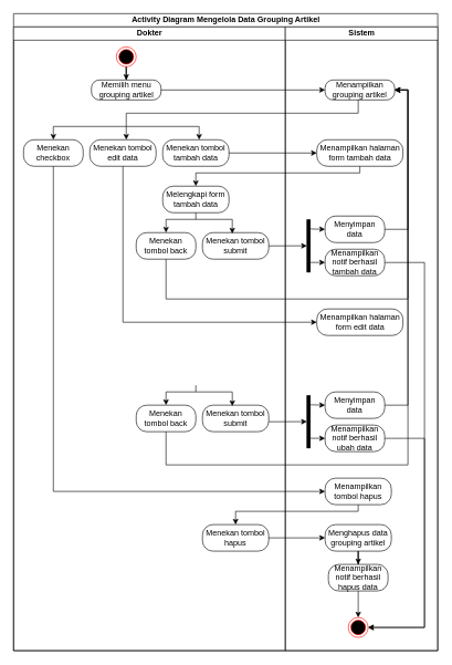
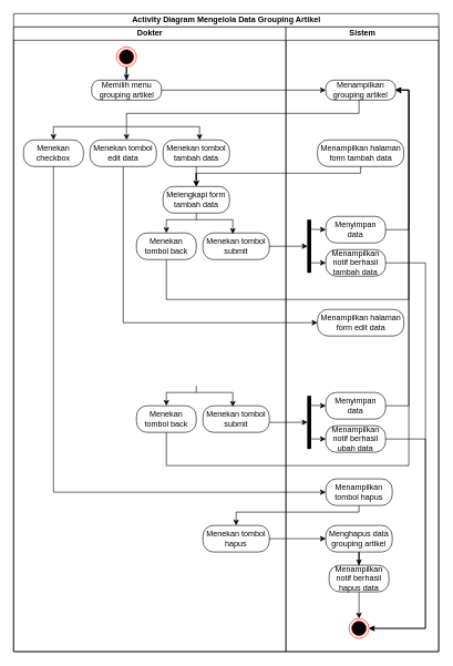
  <mxCell id="0" />
  <mxCell id="1" parent="0" />
  <mxCell id="2" value="Activity Diagram Mengelola Data Grouping Artikel" style="swimlane;childLayout=stackLayout;resizeParent=1;resizeParentMax=0;startSize=20;html=1;" vertex="1" parent="1"><mxGeometry x="20" y="20" width="640" height="960" as="geometry" /></mxCell>
  <mxCell id="3" value="Dokter" style="swimlane;startSize=20;html=1;" vertex="1" parent="2"><mxGeometry y="20" width="410" height="940" as="geometry" /></mxCell>
  <mxCell id="4" value="" style="edgeStyle=orthogonalEdgeStyle;rounded=0;orthogonalLoop=1;jettySize=auto;html=1;" edge="1" parent="3" source="5" target="6"><mxGeometry relative="1" as="geometry" /></mxCell>
  <mxCell id="5" value="" style="ellipse;html=1;shape=endState;fillColor=#000000;strokeColor=#ff0000;" vertex="1" parent="3"><mxGeometry x="155.0" y="30" width="30" height="30" as="geometry" /></mxCell>
  <mxCell id="6" value="Memilih menu grouping artikel" style="rounded=1;whiteSpace=wrap;html=1;arcSize=40;fontColor=#000000;fillColor=default;strokeColor=default;" vertex="1" parent="3"><mxGeometry x="117.5" y="80" width="105" height="30" as="geometry" /></mxCell>
  <mxCell id="7" value="Menekan checkbox" style="rounded=1;whiteSpace=wrap;html=1;arcSize=40;fontColor=#000000;fillColor=default;strokeColor=default;" vertex="1" parent="3"><mxGeometry x="15" y="170" width="90" height="40" as="geometry" /></mxCell>
  <mxCell id="8" value="Menekan tombol edit data" style="rounded=1;whiteSpace=wrap;html=1;arcSize=40;fontColor=#000000;fillColor=default;strokeColor=default;" vertex="1" parent="3"><mxGeometry x="115" y="170" width="100" height="40" as="geometry" /></mxCell>
  <mxCell id="9" value="Menekan tombol tambah data" style="rounded=1;whiteSpace=wrap;html=1;arcSize=40;fontColor=#000000;fillColor=default;strokeColor=default;" vertex="1" parent="3"><mxGeometry x="225" y="170" width="100" height="40" as="geometry" /></mxCell>
  <mxCell id="10" value="Melengkapi form tambah data" style="rounded=1;whiteSpace=wrap;html=1;arcSize=40;fontColor=#000000;fillColor=default;strokeColor=default;" vertex="1" parent="3"><mxGeometry x="225" y="240" width="100" height="40" as="geometry" /></mxCell>
  <mxCell id="11" value="Menekan tombol back" style="rounded=1;whiteSpace=wrap;html=1;arcSize=40;fontColor=#000000;fillColor=default;strokeColor=default;" vertex="1" parent="3"><mxGeometry x="185" y="310" width="90" height="40" as="geometry" /></mxCell>
  <mxCell id="12" value="Menekan tombol submit" style="rounded=1;whiteSpace=wrap;html=1;arcSize=40;fontColor=#000000;fillColor=default;strokeColor=default;" vertex="1" parent="3"><mxGeometry x="285" y="310" width="100" height="40" as="geometry" /></mxCell>
  <mxCell id="13" value="Menekan tombol back" style="rounded=1;whiteSpace=wrap;html=1;arcSize=40;fontColor=#000000;fillColor=default;strokeColor=default;" vertex="1" parent="3"><mxGeometry x="185" y="570" width="90" height="40" as="geometry" /></mxCell>
  <mxCell id="14" value="Menekan tombol submit" style="rounded=1;whiteSpace=wrap;html=1;arcSize=40;fontColor=#000000;fillColor=default;strokeColor=default;" vertex="1" parent="3"><mxGeometry x="285" y="570" width="100" height="40" as="geometry" /></mxCell>
  <mxCell id="15" value="" style="endArrow=none;html=1;rounded=0;exitX=0.5;exitY=1;exitDx=0;exitDy=0;" edge="1" parent="3"><mxGeometry width="50" height="50" relative="1" as="geometry"><mxPoint x="275" y="540" as="sourcePoint" /><mxPoint x="275" y="550" as="targetPoint" /></mxGeometry></mxCell>
  <mxCell id="16" value="" style="endArrow=none;html=1;rounded=0;" edge="1" parent="3"><mxGeometry width="50" height="50" relative="1" as="geometry"><mxPoint x="230" y="550" as="sourcePoint" /><mxPoint x="330" y="550" as="targetPoint" /></mxGeometry></mxCell>
  <mxCell id="17" value="" style="endArrow=classic;html=1;rounded=0;entryX=0.5;entryY=0;entryDx=0;entryDy=0;" edge="1" parent="3" target="13"><mxGeometry width="50" height="50" relative="1" as="geometry"><mxPoint x="230" y="550" as="sourcePoint" /><mxPoint x="300" y="490" as="targetPoint" /></mxGeometry></mxCell>
  <mxCell id="18" value="" style="endArrow=classic;html=1;rounded=0;entryX=0.45;entryY=0.035;entryDx=0;entryDy=0;entryPerimeter=0;" edge="1" parent="3" target="14"><mxGeometry width="50" height="50" relative="1" as="geometry"><mxPoint x="330" y="550" as="sourcePoint" /><mxPoint x="300" y="490" as="targetPoint" /></mxGeometry></mxCell>
  <mxCell id="19" value="Menekan tombol hapus" style="rounded=1;whiteSpace=wrap;html=1;arcSize=40;fontColor=#000000;fillColor=default;strokeColor=default;" vertex="1" parent="3"><mxGeometry x="285" y="750" width="100" height="40" as="geometry" /></mxCell>
  <mxCell id="20" value="Sistem" style="swimlane;startSize=20;html=1;" vertex="1" parent="2"><mxGeometry x="410" y="20" width="230" height="940" as="geometry" /></mxCell>
  <mxCell id="21" value="Menampilkan grouping artikel" style="rounded=1;whiteSpace=wrap;html=1;arcSize=40;fontColor=#000000;fillColor=default;strokeColor=default;" vertex="1" parent="20"><mxGeometry x="60" y="80" width="105" height="30" as="geometry" /></mxCell>
  <mxCell id="22" value="Menampilkan halaman form tambah data" style="rounded=1;whiteSpace=wrap;html=1;arcSize=40;fontColor=#000000;fillColor=default;strokeColor=default;" vertex="1" parent="20"><mxGeometry x="47.5" y="170" width="130" height="40" as="geometry" /></mxCell>
  <mxCell id="23" value="" style="shape=line;html=1;strokeWidth=6;strokeColor=default;rotation=90;" vertex="1" parent="20"><mxGeometry x="-5" y="325" width="80" height="10" as="geometry" /></mxCell>
  <mxCell id="24" style="edgeStyle=orthogonalEdgeStyle;rounded=0;orthogonalLoop=1;jettySize=auto;html=1;entryX=1;entryY=0.5;entryDx=0;entryDy=0;" edge="1" parent="20" source="25" target="21"><mxGeometry relative="1" as="geometry"><Array as="points"><mxPoint x="185" y="305" /><mxPoint x="185" y="95" /></Array></mxGeometry></mxCell>
  <mxCell id="25" value="Menyimpan data" style="rounded=1;whiteSpace=wrap;html=1;arcSize=40;fontColor=#000000;fillColor=default;strokeColor=default;" vertex="1" parent="20"><mxGeometry x="60" y="285" width="90" height="40" as="geometry" /></mxCell>
  <mxCell id="26" style="edgeStyle=orthogonalEdgeStyle;rounded=0;orthogonalLoop=1;jettySize=auto;html=1;entryX=1;entryY=0.5;entryDx=0;entryDy=0;" edge="1" parent="20" source="27" target="44"><mxGeometry relative="1" as="geometry"><Array as="points"><mxPoint x="210" y="355" /><mxPoint x="210" y="905" /></Array></mxGeometry></mxCell>
  <mxCell id="27" value="Menampilkan notif berhasil tambah data" style="rounded=1;whiteSpace=wrap;html=1;arcSize=40;fontColor=#000000;fillColor=default;strokeColor=default;" vertex="1" parent="20"><mxGeometry x="60" y="335" width="90" height="40" as="geometry" /></mxCell>
  <mxCell id="28" value="" style="endArrow=classic;html=1;rounded=0;entryX=0;entryY=0.5;entryDx=0;entryDy=0;exitX=0.18;exitY=0.3;exitDx=0;exitDy=0;exitPerimeter=0;" edge="1" parent="20" source="23" target="25"><mxGeometry width="50" height="50" relative="1" as="geometry"><mxPoint x="-70" y="250" as="sourcePoint" /><mxPoint x="-20" y="200" as="targetPoint" /></mxGeometry></mxCell>
  <mxCell id="29" value="" style="endArrow=classic;html=1;rounded=0;entryX=0;entryY=0.5;entryDx=0;entryDy=0;exitX=0.811;exitY=0.259;exitDx=0;exitDy=0;exitPerimeter=0;" edge="1" parent="20" source="23" target="27"><mxGeometry width="50" height="50" relative="1" as="geometry"><mxPoint x="-40" y="290" as="sourcePoint" /><mxPoint x="10" y="240" as="targetPoint" /></mxGeometry></mxCell>
  <mxCell id="30" value="Menampilkan halaman form edit data" style="rounded=1;whiteSpace=wrap;html=1;arcSize=40;fontColor=#000000;fillColor=default;strokeColor=default;" vertex="1" parent="20"><mxGeometry x="47.5" y="425" width="130" height="40" as="geometry" /></mxCell>
  <mxCell id="31" value="" style="shape=line;html=1;strokeWidth=6;strokeColor=default;rotation=90;" vertex="1" parent="20"><mxGeometry x="-5" y="590" width="80" height="10" as="geometry" /></mxCell>
  <mxCell id="32" style="edgeStyle=orthogonalEdgeStyle;rounded=0;orthogonalLoop=1;jettySize=auto;html=1;entryX=1;entryY=0.5;entryDx=0;entryDy=0;" edge="1" parent="20" source="33" target="21"><mxGeometry relative="1" as="geometry"><Array as="points"><mxPoint x="185" y="570" /><mxPoint x="185" y="95" /></Array></mxGeometry></mxCell>
  <mxCell id="33" value="Menyimpan data" style="rounded=1;whiteSpace=wrap;html=1;arcSize=40;fontColor=#000000;fillColor=default;strokeColor=default;" vertex="1" parent="20"><mxGeometry x="60" y="550" width="90" height="40" as="geometry" /></mxCell>
  <mxCell id="34" value="" style="endArrow=classic;html=1;rounded=0;entryX=0;entryY=0.5;entryDx=0;entryDy=0;exitX=0.18;exitY=0.3;exitDx=0;exitDy=0;exitPerimeter=0;" edge="1" parent="20" source="31" target="33"><mxGeometry width="50" height="50" relative="1" as="geometry"><mxPoint x="-70" y="515" as="sourcePoint" /><mxPoint x="-20" y="465" as="targetPoint" /></mxGeometry></mxCell>
  <mxCell id="35" style="edgeStyle=orthogonalEdgeStyle;rounded=0;orthogonalLoop=1;jettySize=auto;html=1;entryX=1;entryY=0.5;entryDx=0;entryDy=0;" edge="1" parent="20" source="36" target="44"><mxGeometry relative="1" as="geometry"><Array as="points"><mxPoint x="210" y="620" /><mxPoint x="210" y="905" /></Array></mxGeometry></mxCell>
  <mxCell id="36" value="Menampilkan notif berhasil ubah data" style="rounded=1;whiteSpace=wrap;html=1;arcSize=40;fontColor=#000000;fillColor=default;strokeColor=default;" vertex="1" parent="20"><mxGeometry x="60" y="600" width="90" height="40" as="geometry" /></mxCell>
  <mxCell id="37" value="" style="endArrow=classic;html=1;rounded=0;entryX=0;entryY=0.5;entryDx=0;entryDy=0;exitX=0.811;exitY=0.259;exitDx=0;exitDy=0;exitPerimeter=0;" edge="1" parent="20" source="31" target="36"><mxGeometry width="50" height="50" relative="1" as="geometry"><mxPoint x="-40" y="555" as="sourcePoint" /><mxPoint x="10" y="505" as="targetPoint" /></mxGeometry></mxCell>
  <mxCell id="38" value="" style="endArrow=classic;html=1;rounded=0;exitX=1;exitY=0.5;exitDx=0;exitDy=0;entryX=0.498;entryY=0.745;entryDx=0;entryDy=0;entryPerimeter=0;" edge="1" parent="20" target="31"><mxGeometry width="50" height="50" relative="1" as="geometry"><mxPoint x="-25" y="595" as="sourcePoint" /><mxPoint x="-190" y="515" as="targetPoint" /></mxGeometry></mxCell>
  <mxCell id="39" value="Menampilkan tombol hapus" style="rounded=1;whiteSpace=wrap;html=1;arcSize=40;fontColor=#000000;fillColor=default;strokeColor=default;" vertex="1" parent="20"><mxGeometry x="60" y="680" width="100" height="40" as="geometry" /></mxCell>
  <mxCell id="40" value="" style="edgeStyle=orthogonalEdgeStyle;rounded=0;orthogonalLoop=1;jettySize=auto;html=1;" edge="1" parent="20" source="41" target="43"><mxGeometry relative="1" as="geometry" /></mxCell>
  <mxCell id="41" value="Menghapus data grouping artikel" style="rounded=1;whiteSpace=wrap;html=1;arcSize=40;fontColor=#000000;fillColor=default;strokeColor=default;" vertex="1" parent="20"><mxGeometry x="60" y="750" width="100" height="40" as="geometry" /></mxCell>
  <mxCell id="42" value="" style="edgeStyle=orthogonalEdgeStyle;rounded=0;orthogonalLoop=1;jettySize=auto;html=1;" edge="1" parent="20" source="43" target="44"><mxGeometry relative="1" as="geometry" /></mxCell>
  <mxCell id="43" value="Menampilkan notif berhasil hapus data" style="rounded=1;whiteSpace=wrap;html=1;arcSize=40;fontColor=#000000;fillColor=default;strokeColor=default;" vertex="1" parent="20"><mxGeometry x="65" y="810" width="90" height="40" as="geometry" /></mxCell>
  <mxCell id="44" value="" style="ellipse;html=1;shape=endState;fillColor=#000000;strokeColor=#ff0000;" vertex="1" parent="20"><mxGeometry x="95" y="890" width="30" height="30" as="geometry" /></mxCell>
  <mxCell id="45" style="edgeStyle=orthogonalEdgeStyle;rounded=0;orthogonalLoop=1;jettySize=auto;html=1;entryX=0;entryY=0.5;entryDx=0;entryDy=0;" edge="1" parent="2" source="6" target="21"><mxGeometry relative="1" as="geometry" /></mxCell>
- <mxCell id="46" value="" style="edgeStyle=orthogonalEdgeStyle;rounded=0;orthogonalLoop=1;jettySize=auto;html=1;" edge="1" parent="2" source="9" target="22"><mxGeometry relative="1" as="geometry" /></mxCell>
+ <mxCell id="46" value="" style="edgeStyle=orthogonalEdgeStyle;rounded=0;orthogonalLoop=1;jettySize=auto;html=1;" edge="1" parent="2" source="9" target="10"><mxGeometry relative="1" as="geometry" /></mxCell>
  <mxCell id="47" style="edgeStyle=orthogonalEdgeStyle;rounded=0;orthogonalLoop=1;jettySize=auto;html=1;entryX=1;entryY=0.5;entryDx=0;entryDy=0;" edge="1" parent="2" source="11" target="21"><mxGeometry relative="1" as="geometry"><Array as="points"><mxPoint x="230" y="430" /><mxPoint x="595" y="430" /><mxPoint x="595" y="115" /></Array></mxGeometry></mxCell>
  <mxCell id="48" value="" style="endArrow=classic;html=1;rounded=0;exitX=1;exitY=0.5;exitDx=0;exitDy=0;entryX=0.498;entryY=0.745;entryDx=0;entryDy=0;entryPerimeter=0;" edge="1" parent="2" source="12" target="23"><mxGeometry width="50" height="50" relative="1" as="geometry"><mxPoint x="170" y="320" as="sourcePoint" /><mxPoint x="220" y="270" as="targetPoint" /></mxGeometry></mxCell>
  <mxCell id="49" style="edgeStyle=orthogonalEdgeStyle;rounded=0;orthogonalLoop=1;jettySize=auto;html=1;" edge="1" parent="2" source="8" target="30"><mxGeometry relative="1" as="geometry"><Array as="points"><mxPoint x="165" y="465" /></Array></mxGeometry></mxCell>
  <mxCell id="50" style="edgeStyle=orthogonalEdgeStyle;rounded=0;orthogonalLoop=1;jettySize=auto;html=1;" edge="1" parent="2" source="22" target="10"><mxGeometry relative="1" as="geometry"><Array as="points"><mxPoint x="522" y="240" /><mxPoint x="275" y="240" /></Array></mxGeometry></mxCell>
  <mxCell id="51" style="edgeStyle=orthogonalEdgeStyle;rounded=0;orthogonalLoop=1;jettySize=auto;html=1;entryX=1;entryY=0.5;entryDx=0;entryDy=0;" edge="1" parent="2" source="13" target="21"><mxGeometry relative="1" as="geometry"><Array as="points"><mxPoint x="230" y="680" /><mxPoint x="595" y="680" /><mxPoint x="595" y="115" /></Array></mxGeometry></mxCell>
  <mxCell id="52" style="edgeStyle=orthogonalEdgeStyle;rounded=0;orthogonalLoop=1;jettySize=auto;html=1;entryX=0;entryY=0.5;entryDx=0;entryDy=0;" edge="1" parent="2" source="7" target="39"><mxGeometry relative="1" as="geometry"><Array as="points"><mxPoint x="60" y="720" /></Array></mxGeometry></mxCell>
  <mxCell id="53" style="edgeStyle=orthogonalEdgeStyle;rounded=0;orthogonalLoop=1;jettySize=auto;html=1;entryX=0.5;entryY=0;entryDx=0;entryDy=0;" edge="1" parent="2" source="39" target="19"><mxGeometry relative="1" as="geometry"><Array as="points"><mxPoint x="520" y="750" /><mxPoint x="335" y="750" /></Array></mxGeometry></mxCell>
  <mxCell id="54" value="" style="edgeStyle=orthogonalEdgeStyle;rounded=0;orthogonalLoop=1;jettySize=auto;html=1;" edge="1" parent="2" source="19" target="41"><mxGeometry relative="1" as="geometry" /></mxCell>
  <mxCell id="55" value="" style="endArrow=none;html=1;rounded=0;entryX=0.476;entryY=0.985;entryDx=0;entryDy=0;entryPerimeter=0;" edge="1" parent="1" target="21"><mxGeometry width="50" height="50" relative="1" as="geometry"><mxPoint x="540" y="170" as="sourcePoint" /><mxPoint x="330" y="250" as="targetPoint" /></mxGeometry></mxCell>
  <mxCell id="56" value="" style="endArrow=none;html=1;rounded=0;" edge="1" parent="1"><mxGeometry width="50" height="50" relative="1" as="geometry"><mxPoint x="190" y="170" as="sourcePoint" /><mxPoint x="540" y="170" as="targetPoint" /></mxGeometry></mxCell>
  <mxCell id="57" value="" style="endArrow=none;html=1;rounded=0;" edge="1" parent="1"><mxGeometry width="50" height="50" relative="1" as="geometry"><mxPoint x="80" y="190" as="sourcePoint" /><mxPoint x="300" y="190" as="targetPoint" /></mxGeometry></mxCell>
  <mxCell id="58" value="" style="endArrow=none;html=1;rounded=0;" edge="1" parent="1"><mxGeometry width="50" height="50" relative="1" as="geometry"><mxPoint x="190" y="170" as="sourcePoint" /><mxPoint x="190" y="190" as="targetPoint" /></mxGeometry></mxCell>
  <mxCell id="59" value="" style="endArrow=classic;html=1;rounded=0;entryX=0.5;entryY=0;entryDx=0;entryDy=0;" edge="1" parent="1" target="7"><mxGeometry width="50" height="50" relative="1" as="geometry"><mxPoint x="80" y="190" as="sourcePoint" /><mxPoint x="340" y="80" as="targetPoint" /></mxGeometry></mxCell>
  <mxCell id="60" value="" style="endArrow=classic;html=1;rounded=0;" edge="1" parent="1"><mxGeometry width="50" height="50" relative="1" as="geometry"><mxPoint x="190" y="190" as="sourcePoint" /><mxPoint x="190" y="210" as="targetPoint" /></mxGeometry></mxCell>
  <mxCell id="61" value="" style="endArrow=classic;html=1;rounded=0;" edge="1" parent="1"><mxGeometry width="50" height="50" relative="1" as="geometry"><mxPoint x="300" y="190" as="sourcePoint" /><mxPoint x="300" y="210" as="targetPoint" /></mxGeometry></mxCell>
  <mxCell id="62" value="" style="endArrow=none;html=1;rounded=0;exitX=0.5;exitY=1;exitDx=0;exitDy=0;" edge="1" parent="1" source="10"><mxGeometry width="50" height="50" relative="1" as="geometry"><mxPoint x="220" y="250" as="sourcePoint" /><mxPoint x="295" y="330" as="targetPoint" /></mxGeometry></mxCell>
  <mxCell id="63" value="" style="endArrow=none;html=1;rounded=0;" edge="1" parent="1"><mxGeometry width="50" height="50" relative="1" as="geometry"><mxPoint x="250" y="330" as="sourcePoint" /><mxPoint x="350" y="330" as="targetPoint" /></mxGeometry></mxCell>
  <mxCell id="64" value="" style="endArrow=classic;html=1;rounded=0;entryX=0.5;entryY=0;entryDx=0;entryDy=0;" edge="1" parent="1" target="11"><mxGeometry width="50" height="50" relative="1" as="geometry"><mxPoint x="250" y="330" as="sourcePoint" /><mxPoint x="320" y="270" as="targetPoint" /></mxGeometry></mxCell>
  <mxCell id="65" value="" style="endArrow=classic;html=1;rounded=0;entryX=0.45;entryY=0.035;entryDx=0;entryDy=0;entryPerimeter=0;" edge="1" parent="1" target="12"><mxGeometry width="50" height="50" relative="1" as="geometry"><mxPoint x="350" y="330" as="sourcePoint" /><mxPoint x="320" y="270" as="targetPoint" /></mxGeometry></mxCell>
